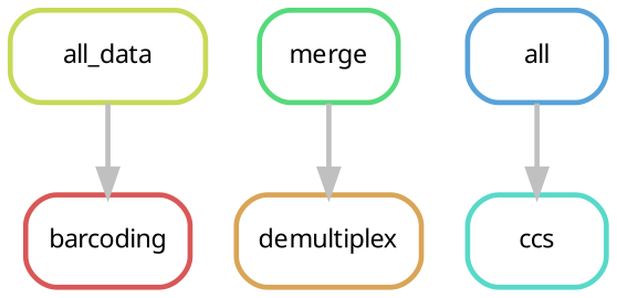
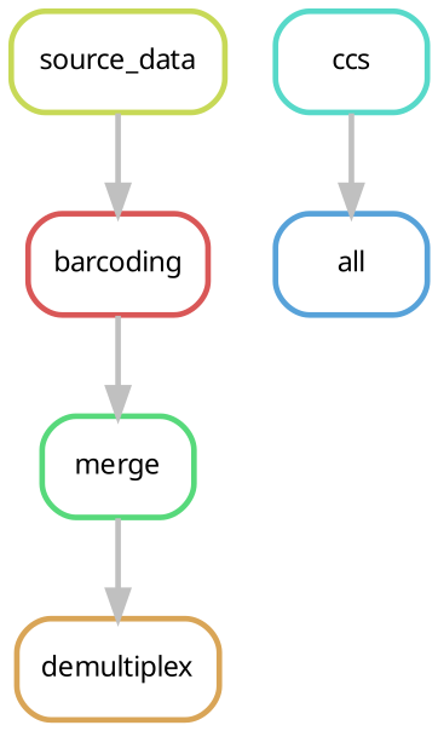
  digraph {
    bgcolor=white
    node [fontname=sans fontsize=10 penwidth=2 shape=box style=rounded]
    edge [color=grey penwidth=2]
-   n1 [color="0.19 0.6 0.85" height=0.5 label=all_data width=1.0556]
+   n1 [color="0.19 0.6 0.85" height=0.5 label=source_data width=1.0556]
    n2 [color="0.00 0.6 0.85" height=0.5 label=barcoding width=0.88889]
    n3 [color="0.38 0.6 0.85" height=0.5 label=merge width=0.75]
    n4 [color="0.10 0.6 0.85" height=0.5 label=demultiplex width=1]
    n5 [color="0.57 0.6 0.85" height=0.5 label=all width=0.75]
    n6 [color="0.48 0.6 0.85" height=0.5 label=ccs width=0.75]
    n1 -> n2
+   n2 -> n3
    n3 -> n4
-   n5 -> n6
+   n6 -> n5
  }
